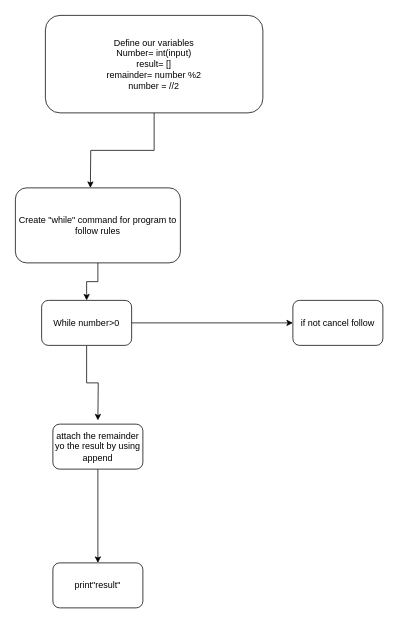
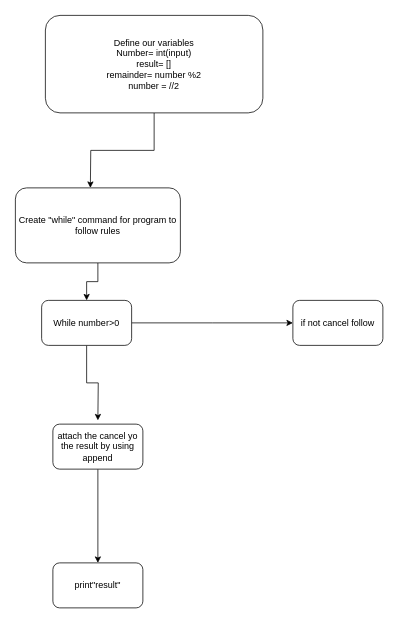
  <mxCell id="0" />
  <mxCell id="1" parent="0" />
  <mxCell id="2" style="edgeStyle=orthogonalEdgeStyle;rounded=0;orthogonalLoop=1;jettySize=auto;html=1;" edge="1" parent="1" source="3"><mxGeometry relative="1" as="geometry"><mxPoint x="120" y="250" as="targetPoint" /></mxGeometry></mxCell>
  <mxCell id="3" value="Define our variables&lt;div&gt;Number= int(input)&lt;/div&gt;&lt;div&gt;result= []&lt;/div&gt;&lt;div&gt;remainder= number %2&lt;/div&gt;&lt;div&gt;number = //2&lt;/div&gt;" style="rounded=1;whiteSpace=wrap;html=1;" vertex="1" parent="1"><mxGeometry x="60" y="20" width="290" height="130" as="geometry" /></mxCell>
  <mxCell id="4" style="edgeStyle=orthogonalEdgeStyle;rounded=0;orthogonalLoop=1;jettySize=auto;html=1;" edge="1" parent="1" source="5" target="8"><mxGeometry relative="1" as="geometry" /></mxCell>
  <mxCell id="5" value="Create &quot;while&quot; command for program to follow rules" style="rounded=1;whiteSpace=wrap;html=1;" vertex="1" parent="1"><mxGeometry y="250" width="220" height="100" as="geometry" x="20" /></mxCell>
  <mxCell id="6" style="edgeStyle=orthogonalEdgeStyle;rounded=0;orthogonalLoop=1;jettySize=auto;html=1;" edge="1" parent="1" source="8"><mxGeometry relative="1" as="geometry"><mxPoint x="390" y="430" as="targetPoint" /></mxGeometry></mxCell>
  <mxCell id="7" style="edgeStyle=orthogonalEdgeStyle;rounded=0;orthogonalLoop=1;jettySize=auto;html=1;" edge="1" parent="1" source="8"><mxGeometry relative="1" as="geometry"><mxPoint x="130" y="560" as="targetPoint" /></mxGeometry></mxCell>
  <mxCell id="8" value="While number&amp;gt;0" style="rounded=1;whiteSpace=wrap;html=1;" vertex="1" parent="1"><mxGeometry x="55" y="400" width="120" height="60" as="geometry" /></mxCell>
  <mxCell id="9" value="if not cancel follow" style="rounded=1;whiteSpace=wrap;html=1;" vertex="1" parent="1"><mxGeometry x="390" y="400" width="120" height="60" as="geometry" /></mxCell>
  <mxCell id="10" style="edgeStyle=orthogonalEdgeStyle;rounded=0;orthogonalLoop=1;jettySize=auto;html=1;" edge="1" parent="1" source="11"><mxGeometry relative="1" as="geometry"><mxPoint x="130" y="750" as="targetPoint" /></mxGeometry></mxCell>
- <mxCell id="11" value="attach the remainder yo the result by using append" style="rounded=1;whiteSpace=wrap;html=1;" vertex="1" parent="1"><mxGeometry x="70" y="565" width="120" height="60" as="geometry" /></mxCell>
+ <mxCell id="11" value="attach the cancel yo the result by using append" style="rounded=1;whiteSpace=wrap;html=1;" vertex="1" parent="1"><mxGeometry x="70" y="565" width="120" height="60" as="geometry" /></mxCell>
  <mxCell id="12" value="print&quot;result&quot;" style="rounded=1;whiteSpace=wrap;html=1;" vertex="1" parent="1"><mxGeometry x="70" y="750" width="120" height="60" as="geometry" /></mxCell>
